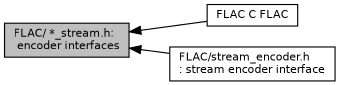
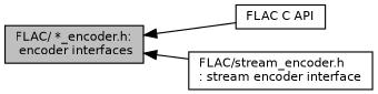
  digraph {
    rankdir=LR
    node [color=black fillcolor=white fontname=Helvetica fontsize=10 shape=box style=filled]
    edge [dir=back fontname=Helvetica fontsize=10 labelfontname=Helvetica labelfontsize=10 shape=plaintext style=solid]
-   n1 [height=0.2 label="FLAC C FLAC" width=0.4]
-   n2 [fillcolor=grey75 fontcolor=black height=0.2 label="FLAC/ *_stream.h:\l encoder interfaces" width=0.4]
+   n1 [height=0.2 label="FLAC C API" width=0.4]
+   n2 [fillcolor=grey75 fontcolor=black height=0.2 label="FLAC/ *_encoder.h:\l encoder interfaces" width=0.4]
    n3 [height=0.2 label="FLAC/stream_encoder.h\l: stream encoder interface" width=0.4]
    n2 -> n1
    n2 -> n3
  }
